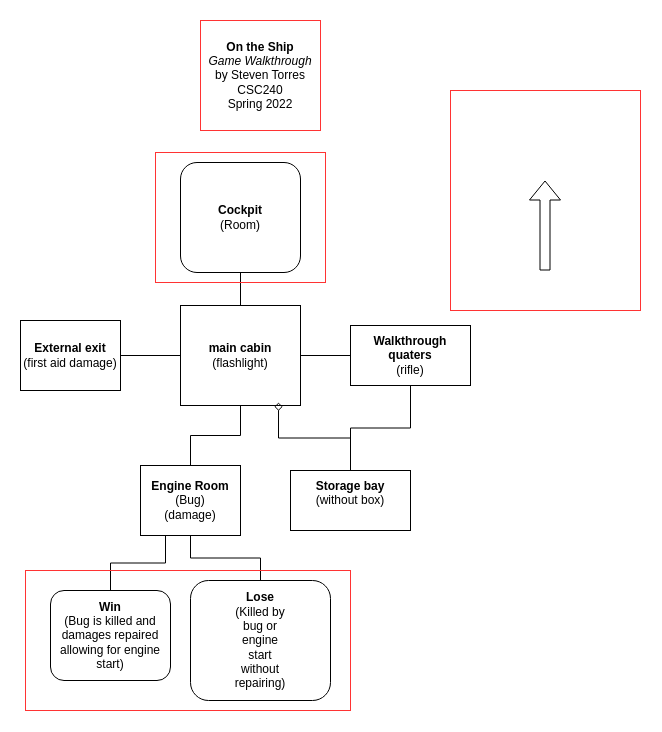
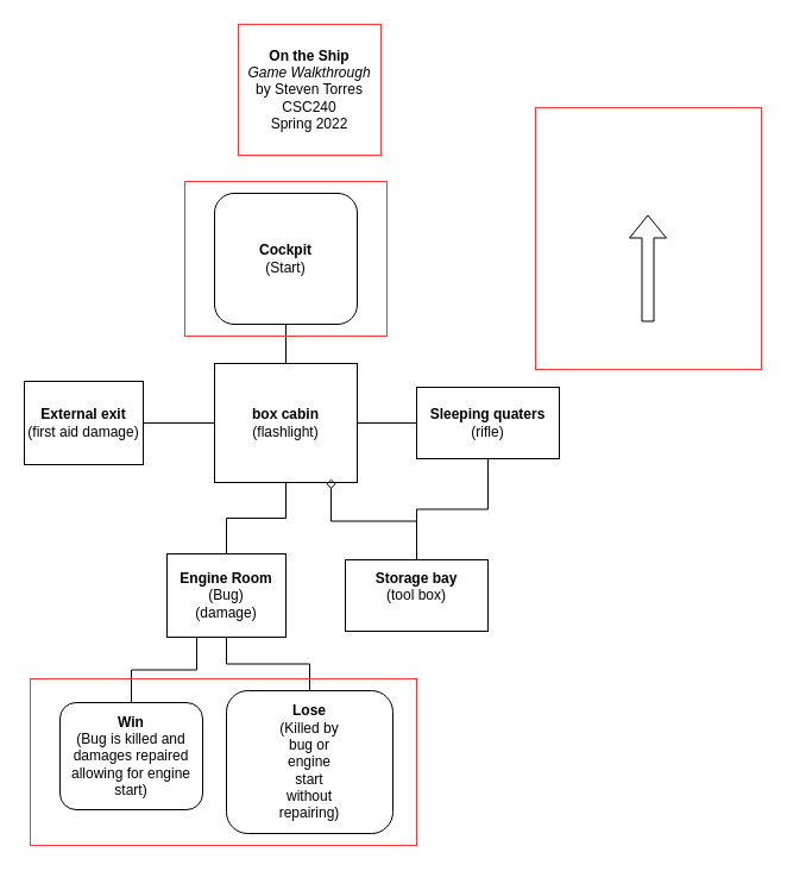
  <mxCell id="0" />
  <mxCell id="1" parent="0" />
  <mxCell id="2" value="" style="edgeStyle=orthogonalEdgeStyle;rounded=0;orthogonalLoop=1;jettySize=auto;html=1;endArrow=none;endFill=0;" parent="1" source="3" target="4" edge="1"><mxGeometry relative="1" as="geometry" /></mxCell>
- <mxCell id="3" value="&lt;div&gt;&lt;b&gt;Cockpit&lt;/b&gt;&lt;/div&gt;&lt;div&gt;(Room)&lt;br&gt;&lt;/div&gt;" style="rounded=1;whiteSpace=wrap;html=1;" parent="1" vertex="1"><mxGeometry x="180" y="162" width="120" height="110" as="geometry" /></mxCell>
- <mxCell id="4" value="&lt;div&gt;&lt;b&gt;main cabin&lt;/b&gt;&lt;/div&gt;&lt;div&gt;(flashlight)&lt;br&gt;&lt;/div&gt;" style="rounded=0;whiteSpace=wrap;html=1;" parent="1" vertex="1"><mxGeometry x="180" y="305" width="120" height="100" as="geometry" /></mxCell>
+ <mxCell id="3" value="&lt;div&gt;&lt;b&gt;Cockpit&lt;/b&gt;&lt;/div&gt;&lt;div&gt;(Start)&lt;br&gt;&lt;/div&gt;" style="rounded=1;whiteSpace=wrap;html=1;" parent="1" vertex="1"><mxGeometry x="180" y="162" width="120" height="110" as="geometry" /></mxCell>
+ <mxCell id="4" value="&lt;div&gt;&lt;b&gt;box cabin&lt;/b&gt;&lt;/div&gt;&lt;div&gt;(flashlight)&lt;br&gt;&lt;/div&gt;" style="rounded=0;whiteSpace=wrap;html=1;" parent="1" vertex="1"><mxGeometry x="180" y="305" width="120" height="100" as="geometry" /></mxCell>
  <mxCell id="5" value="" style="edgeStyle=orthogonalEdgeStyle;rounded=0;orthogonalLoop=1;jettySize=auto;html=1;endArrow=none;endFill=0;" parent="1" source="6" target="4" edge="1"><mxGeometry relative="1" as="geometry" /></mxCell>
- <mxCell id="6" value="&lt;div&gt;&lt;b&gt;Walkthrough quaters&lt;/b&gt;&lt;/div&gt;&lt;div&gt;(rifle)&lt;br&gt;&lt;/div&gt;" style="rounded=0;whiteSpace=wrap;html=1;" parent="1" vertex="1"><mxGeometry x="350" y="325" width="120" height="60" as="geometry" /></mxCell>
+ <mxCell id="6" value="&lt;div&gt;&lt;b&gt;Sleeping quaters&lt;/b&gt;&lt;/div&gt;&lt;div&gt;(rifle)&lt;br&gt;&lt;/div&gt;" style="rounded=0;whiteSpace=wrap;html=1;" parent="1" vertex="1"><mxGeometry x="350" y="325" width="120" height="60" as="geometry" /></mxCell>
  <mxCell id="7" value="" style="edgeStyle=orthogonalEdgeStyle;rounded=0;orthogonalLoop=1;jettySize=auto;html=1;endArrow=none;endFill=0;" parent="1" source="9" target="6" edge="1"><mxGeometry relative="1" as="geometry" /></mxCell>
  <mxCell id="8" value="" style="edgeStyle=orthogonalEdgeStyle;rounded=0;orthogonalLoop=1;jettySize=auto;html=1;endArrow=diamond;endFill=0;entryX=0.817;entryY=0.97;entryDx=0;entryDy=0;entryPerimeter=0;" parent="1" source="9" target="4" edge="1"><mxGeometry relative="1" as="geometry" /></mxCell>
- <mxCell id="9" value="&lt;div&gt;&lt;b&gt;Storage bay&lt;/b&gt;&lt;/div&gt;&lt;div&gt;&lt;span&gt;(without box)&lt;/span&gt;&lt;br&gt;&lt;/div&gt;&lt;div&gt;&lt;br&gt;&lt;/div&gt;" style="rounded=0;whiteSpace=wrap;html=1;" parent="1" vertex="1"><mxGeometry x="290" y="470" width="120" height="60" as="geometry" /></mxCell>
+ <mxCell id="9" value="&lt;div&gt;&lt;b&gt;Storage bay&lt;/b&gt;&lt;/div&gt;&lt;div&gt;&lt;span&gt;(tool box)&lt;/span&gt;&lt;br&gt;&lt;/div&gt;&lt;div&gt;&lt;br&gt;&lt;/div&gt;" style="rounded=0;whiteSpace=wrap;html=1;" parent="1" vertex="1"><mxGeometry x="290" y="470" width="120" height="60" as="geometry" /></mxCell>
  <mxCell id="10" value="" style="edgeStyle=orthogonalEdgeStyle;rounded=0;orthogonalLoop=1;jettySize=auto;html=1;endArrow=none;endFill=0;" parent="1" source="11" target="4" edge="1"><mxGeometry relative="1" as="geometry" /></mxCell>
  <mxCell id="11" value="&lt;div&gt;&lt;b&gt;External exit&lt;/b&gt;&lt;/div&gt;&lt;div&gt;(first aid damage)&lt;br&gt;&lt;/div&gt;" style="rounded=0;whiteSpace=wrap;html=1;" parent="1" vertex="1"><mxGeometry x="20" y="320" width="100" height="70" as="geometry" /></mxCell>
  <mxCell id="12" value="" style="edgeStyle=orthogonalEdgeStyle;rounded=0;orthogonalLoop=1;jettySize=auto;html=1;endArrow=none;endFill=0;" parent="1" source="13" target="4" edge="1"><mxGeometry relative="1" as="geometry" /></mxCell>
  <mxCell id="13" value="&lt;div&gt;&lt;b&gt;Engine Room&lt;/b&gt;&lt;/div&gt;&lt;div&gt;(Bug)&lt;/div&gt;&lt;div&gt;(damage)&lt;br&gt;&lt;/div&gt;" style="whiteSpace=wrap;html=1;rounded=0;" parent="1" vertex="1"><mxGeometry x="140" y="465" width="100" height="70" as="geometry" /></mxCell>
  <mxCell id="14" value="" style="edgeStyle=orthogonalEdgeStyle;rounded=0;orthogonalLoop=1;jettySize=auto;html=1;entryX=0.25;entryY=1;entryDx=0;entryDy=0;endArrow=none;endFill=0;" parent="1" source="15" target="13" edge="1"><mxGeometry relative="1" as="geometry"><mxPoint x="150" y="540" as="targetPoint" /></mxGeometry></mxCell>
  <mxCell id="15" value="&lt;div&gt;&lt;b&gt;Win&lt;/b&gt;&lt;/div&gt;&lt;div&gt;(Bug is killed and damages repaired allowing for engine&lt;/div&gt;&lt;div&gt;start)&lt;br&gt;&lt;/div&gt;" style="rounded=1;whiteSpace=wrap;html=1;" parent="1" vertex="1"><mxGeometry x="50" y="590" width="120" height="90" as="geometry" /></mxCell>
  <mxCell id="16" value="" style="edgeStyle=orthogonalEdgeStyle;rounded=0;orthogonalLoop=1;jettySize=auto;html=1;endArrow=none;endFill=0;" parent="1" source="17" target="13" edge="1"><mxGeometry relative="1" as="geometry" /></mxCell>
  <mxCell id="17" value="&lt;blockquote&gt;&lt;div&gt;&lt;b&gt;Lose&lt;/b&gt;&lt;/div&gt;&lt;div&gt;(Killed by bug or engine start without repairing)&lt;br&gt;&lt;/div&gt;&lt;/blockquote&gt;" style="rounded=1;whiteSpace=wrap;html=1;" parent="1" vertex="1"><mxGeometry x="190" y="580" width="140" height="120" as="geometry" /></mxCell>
  <mxCell id="18" value="&lt;div&gt;&lt;b&gt;On the Ship&lt;/b&gt;&lt;/div&gt;&lt;div&gt;&lt;i&gt;Game Walkthrough&lt;/i&gt;&lt;/div&gt;&lt;div&gt;by Steven Torres&lt;/div&gt;&lt;div&gt;CSC240&lt;/div&gt;&lt;div&gt;Spring 2022&lt;br&gt;&lt;/div&gt;" style="rounded=0;whiteSpace=wrap;html=1;glass=0;strokeColor=#FF3333;fillColor=none;" parent="1" vertex="1"><mxGeometry x="200" y="20" width="120" height="110" as="geometry" /></mxCell>
  <mxCell id="19" value="" style="rounded=0;whiteSpace=wrap;html=1;glass=0;strokeColor=#FF3333;fillColor=none;" parent="1" vertex="1"><mxGeometry x="155" y="152" width="170" height="130" as="geometry" /></mxCell>
  <mxCell id="20" value="" style="rounded=0;whiteSpace=wrap;html=1;glass=0;strokeColor=#FF3333;fillColor=none;" parent="1" vertex="1"><mxGeometry x="25" y="570" width="325" height="140" as="geometry" /></mxCell>
  <mxCell id="21" value="" style="rounded=0;whiteSpace=wrap;html=1;glass=0;strokeColor=#FF3333;fillColor=none;" parent="1" vertex="1"><mxGeometry x="450" y="90" width="190" height="220" as="geometry" /></mxCell>
  <mxCell id="22" value="" style="shape=flexArrow;endArrow=classic;html=1;rounded=0;" parent="1" edge="1"><mxGeometry width="50" height="50" relative="1" as="geometry"><mxPoint x="544.5" y="270" as="sourcePoint" /><mxPoint x="544.5" y="180" as="targetPoint" /></mxGeometry></mxCell>
